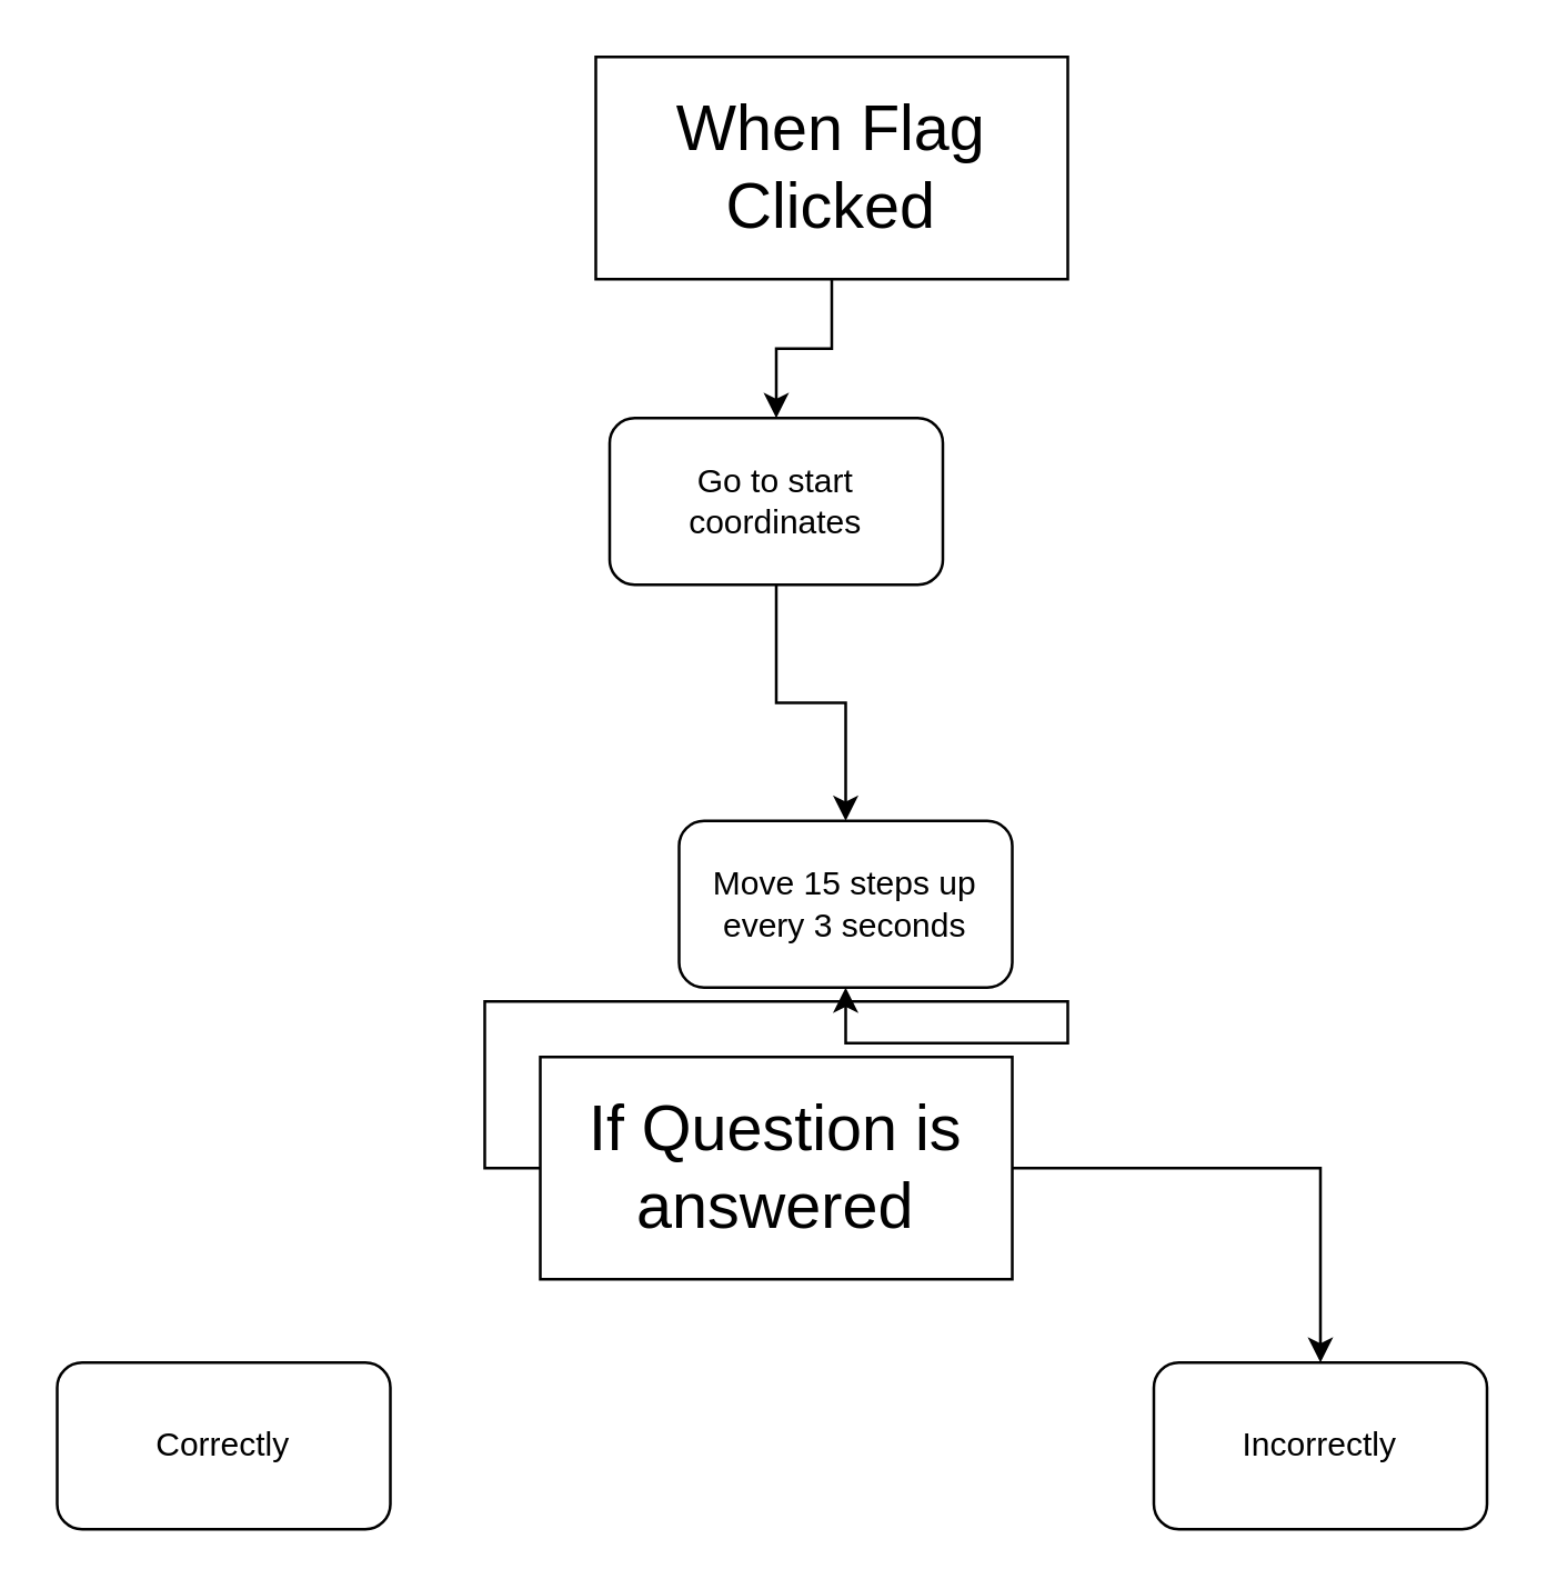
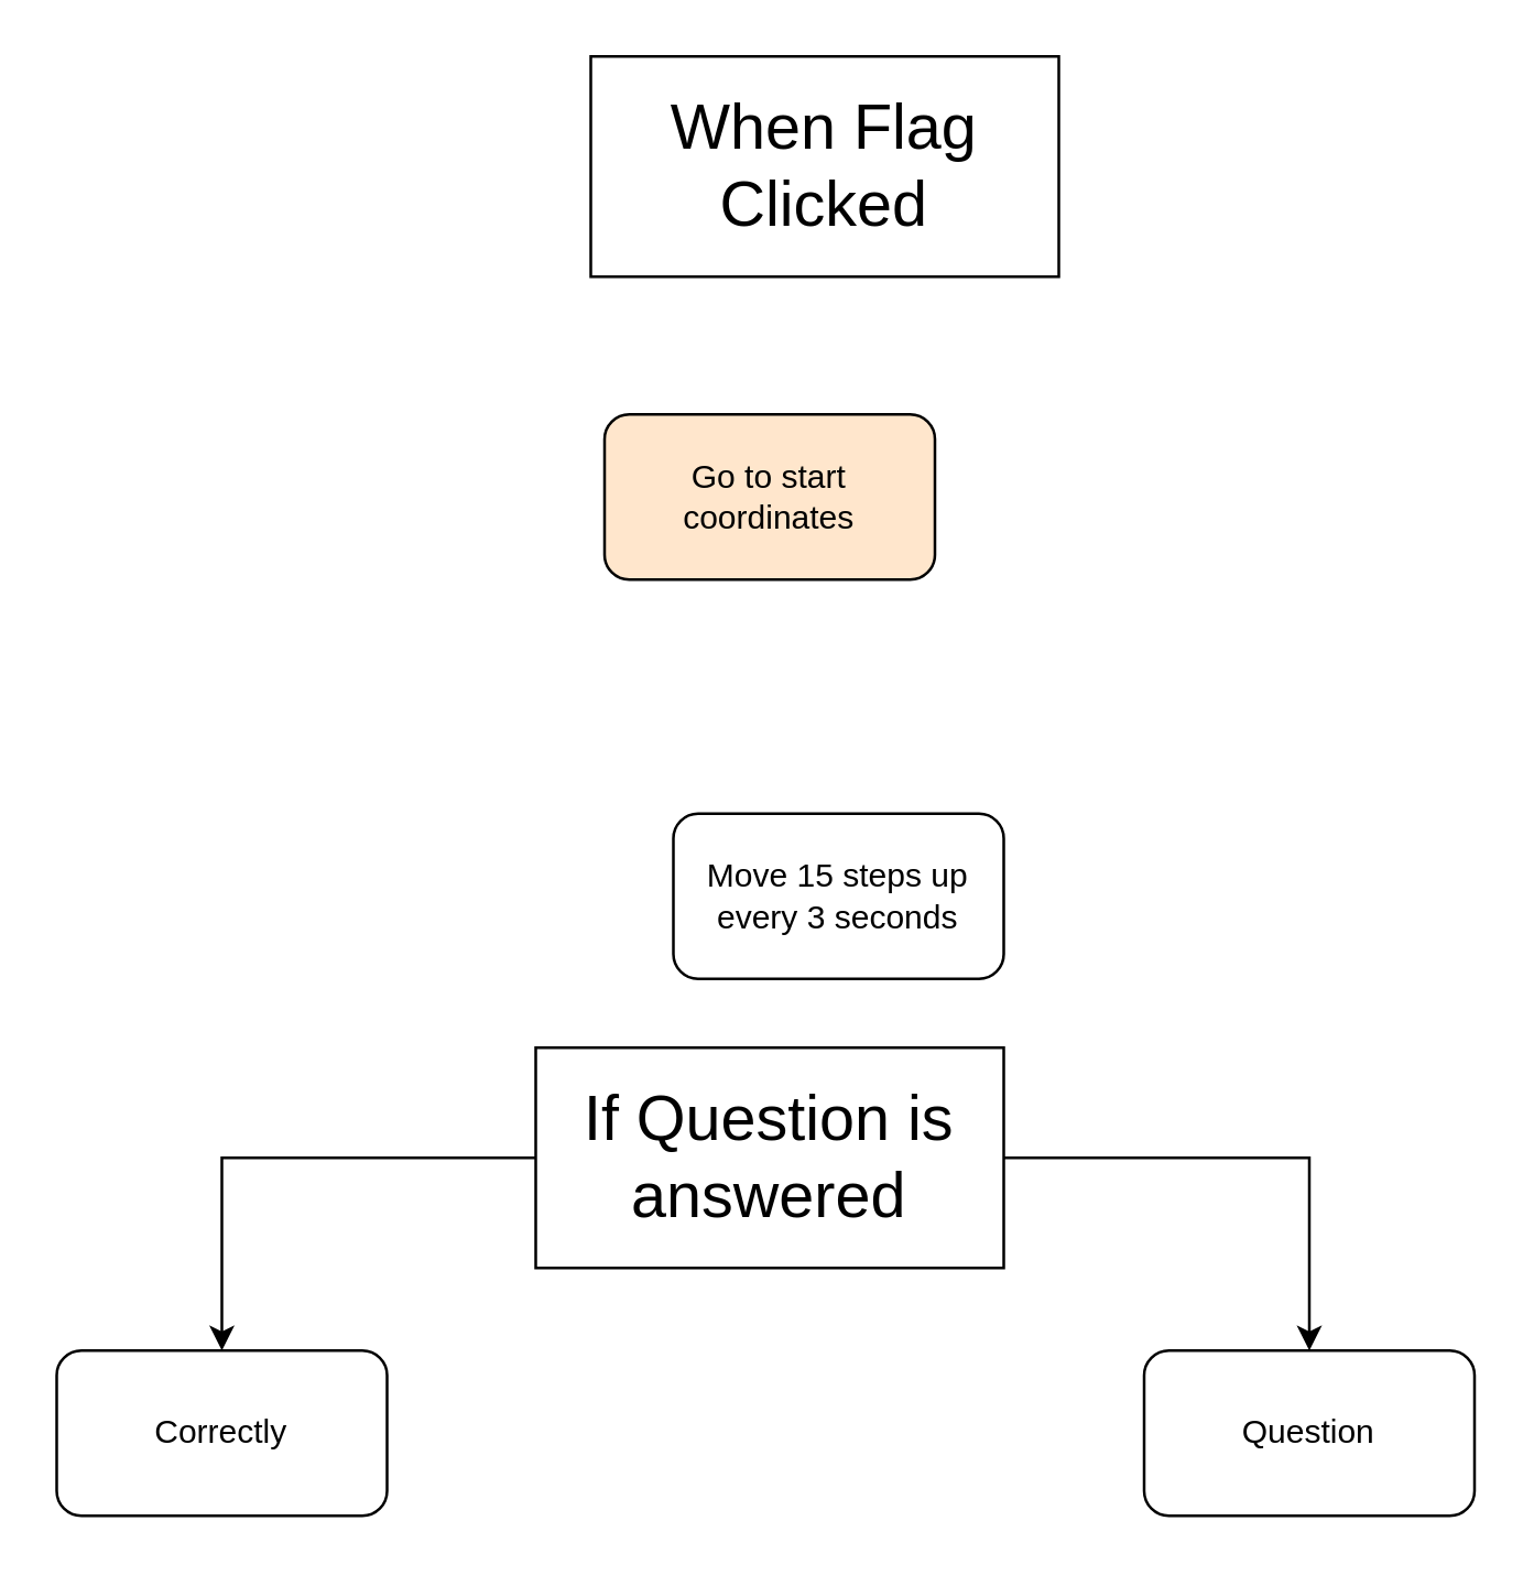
  <mxCell id="0" />
  <mxCell id="1" parent="0" />
- <mxCell id="2" value="" style="edgeStyle=orthogonalEdgeStyle;rounded=0;orthogonalLoop=1;jettySize=auto;html=1;" edge="1" parent="1" source="3" target="5"><mxGeometry relative="1" as="geometry" /></mxCell>
  <mxCell id="3" value="When Flag Clicked" style="rounded=0;whiteSpace=wrap;html=1;fontSize=23;" vertex="1" parent="1"><mxGeometry x="214" y="20" width="170" height="80" as="geometry" /></mxCell>
- <mxCell id="4" value="" style="edgeStyle=orthogonalEdgeStyle;rounded=0;orthogonalLoop=1;jettySize=auto;html=1;" edge="1" parent="1" source="5" target="6"><mxGeometry relative="1" as="geometry" /></mxCell>
- <mxCell id="5" value="Go to start coordinates" style="rounded=1;whiteSpace=wrap;html=1;" vertex="1" parent="1"><mxGeometry x="219" y="150" width="120" height="60" as="geometry" /></mxCell>
+ <mxCell id="5" value="Go to start coordinates" style="rounded=1;whiteSpace=wrap;html=1;fillColor=#ffe6cc;" vertex="1" parent="1"><mxGeometry x="219" y="150" width="120" height="60" as="geometry" /></mxCell>
  <mxCell id="6" value="Move 15 steps up every 3 seconds" style="rounded=1;whiteSpace=wrap;html=1;" vertex="1" parent="1"><mxGeometry x="244" y="295" width="120" height="60" as="geometry" /></mxCell>
- <mxCell id="7" value="Incorrectly" style="rounded=1;whiteSpace=wrap;html=1;" vertex="1" parent="1"><mxGeometry x="415" y="490" width="120" height="60" as="geometry" /></mxCell>
- <mxCell id="8" style="edgeStyle=orthogonalEdgeStyle;rounded=0;orthogonalLoop=1;jettySize=auto;html=1;exitX=0;exitY=0.5;exitDx=0;exitDy=0;" edge="1" parent="1" source="10" target="6"><mxGeometry relative="1" as="geometry" /></mxCell>
+ <mxCell id="7" value="Question" style="rounded=1;whiteSpace=wrap;html=1;" vertex="1" parent="1"><mxGeometry x="415" y="490" width="120" height="60" as="geometry" /></mxCell>
+ <mxCell id="8" style="edgeStyle=orthogonalEdgeStyle;rounded=0;orthogonalLoop=1;jettySize=auto;html=1;exitX=0;exitY=0.5;exitDx=0;exitDy=0;entryX=0.5;entryY=0;entryDx=0;entryDy=0;" edge="1" parent="1" source="10" target="11"><mxGeometry relative="1" as="geometry" /></mxCell>
  <mxCell id="9" style="edgeStyle=orthogonalEdgeStyle;rounded=0;orthogonalLoop=1;jettySize=auto;html=1;exitX=1;exitY=0.5;exitDx=0;exitDy=0;entryX=0.5;entryY=0;entryDx=0;entryDy=0;" edge="1" parent="1" source="10" target="7"><mxGeometry relative="1" as="geometry" /></mxCell>
  <mxCell id="10" value="If Question is answered" style="rounded=0;whiteSpace=wrap;html=1;fontSize=23;" vertex="1" parent="1"><mxGeometry x="194" y="380" width="170" height="80" as="geometry" /></mxCell>
  <mxCell id="11" value="Correctly" style="rounded=1;whiteSpace=wrap;html=1;" vertex="1" parent="1"><mxGeometry x="20" y="490" width="120" height="60" as="geometry" /></mxCell>
